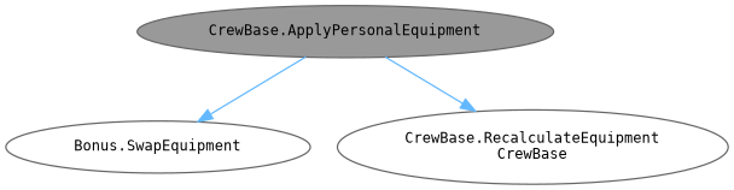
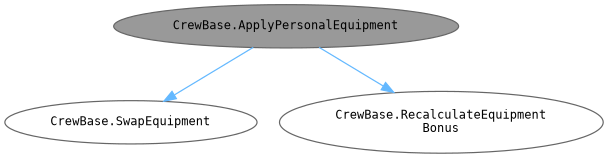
  digraph {
    rankdir=TB
    node [color=grey40 fillcolor=white fontname=Consolas fontsize=10 margin=0.1 style=filled]
    edge [color=steelblue1 fontname=Helvetica fontsize=10 labelfontname=Helvetica labelfontsize=10 style=solid]
    n1 [color=gray40 fillcolor=grey60 fontcolor=black height=0.2 label="CrewBase.ApplyPersonalEquipment" width=0.4]
-   n2 [height=0.2 label="Bonus.SwapEquipment" width=0.4]
-   n3 [height=0.2 label="CrewBase.RecalculateEquipment\lCrewBase" width=0.4]
+   n2 [height=0.2 label="CrewBase.SwapEquipment" width=0.4]
+   n3 [height=0.2 label="CrewBase.RecalculateEquipment\lBonus" width=0.4]
    n1 -> n2
    n1 -> n3
  }
